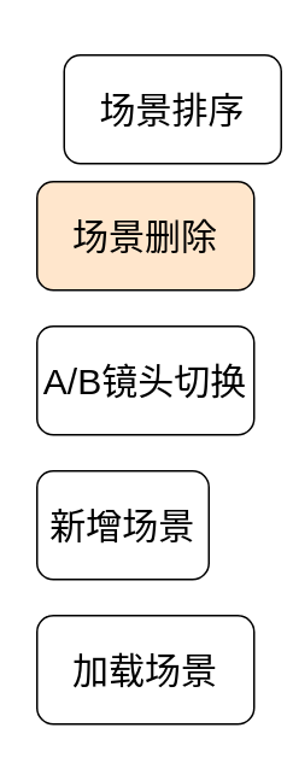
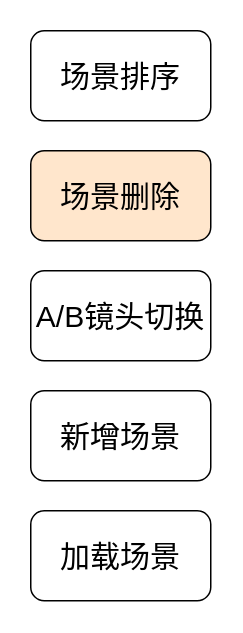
  <mxCell id="0" />
  <mxCell id="1" parent="0" />
- <mxCell id="2" value="&lt;font style=&quot;font-size: 20px;&quot;&gt;场景排序&lt;/font&gt;" style="rounded=1;whiteSpace=wrap;html=1;" vertex="1" parent="1"><mxGeometry x="35" y="30" width="120" height="60" as="geometry" /></mxCell>
+ <mxCell id="2" value="&lt;font style=&quot;font-size: 20px;&quot;&gt;场景排序&lt;/font&gt;" style="rounded=1;whiteSpace=wrap;html=1;" vertex="1" parent="1"><mxGeometry x="20" y="20" width="120" height="60" as="geometry" /></mxCell>
  <mxCell id="3" value="&lt;font style=&quot;font-size: 20px;&quot;&gt;场景删除&lt;br&gt;&lt;/font&gt;" style="rounded=1;whiteSpace=wrap;html=1;fillColor=#ffe6cc;" vertex="1" parent="1"><mxGeometry x="20" y="100" width="120" height="60" as="geometry" /></mxCell>
  <mxCell id="4" value="&lt;font style=&quot;font-size: 20px;&quot;&gt;加载场景&lt;/font&gt;" style="rounded=1;whiteSpace=wrap;html=1;" vertex="1" parent="1"><mxGeometry x="20" y="340" width="120" height="60" as="geometry" /></mxCell>
- <mxCell id="5" value="&lt;font style=&quot;font-size: 20px;&quot;&gt;新增场景&lt;/font&gt;" style="rounded=1;whiteSpace=wrap;html=1;" vertex="1" parent="1"><mxGeometry x="20" y="260" width="95" height="60" as="geometry" /></mxCell>
+ <mxCell id="5" value="&lt;font style=&quot;font-size: 20px;&quot;&gt;新增场景&lt;/font&gt;" style="rounded=1;whiteSpace=wrap;html=1;" vertex="1" parent="1"><mxGeometry x="20" y="260" width="120" height="60" as="geometry" /></mxCell>
  <mxCell id="6" value="&lt;font style=&quot;font-size: 20px;&quot;&gt;A/B镜头切换&lt;br&gt;&lt;/font&gt;" style="rounded=1;whiteSpace=wrap;html=1;" vertex="1" parent="1"><mxGeometry x="20" y="180" width="120" height="60" as="geometry" /></mxCell>
